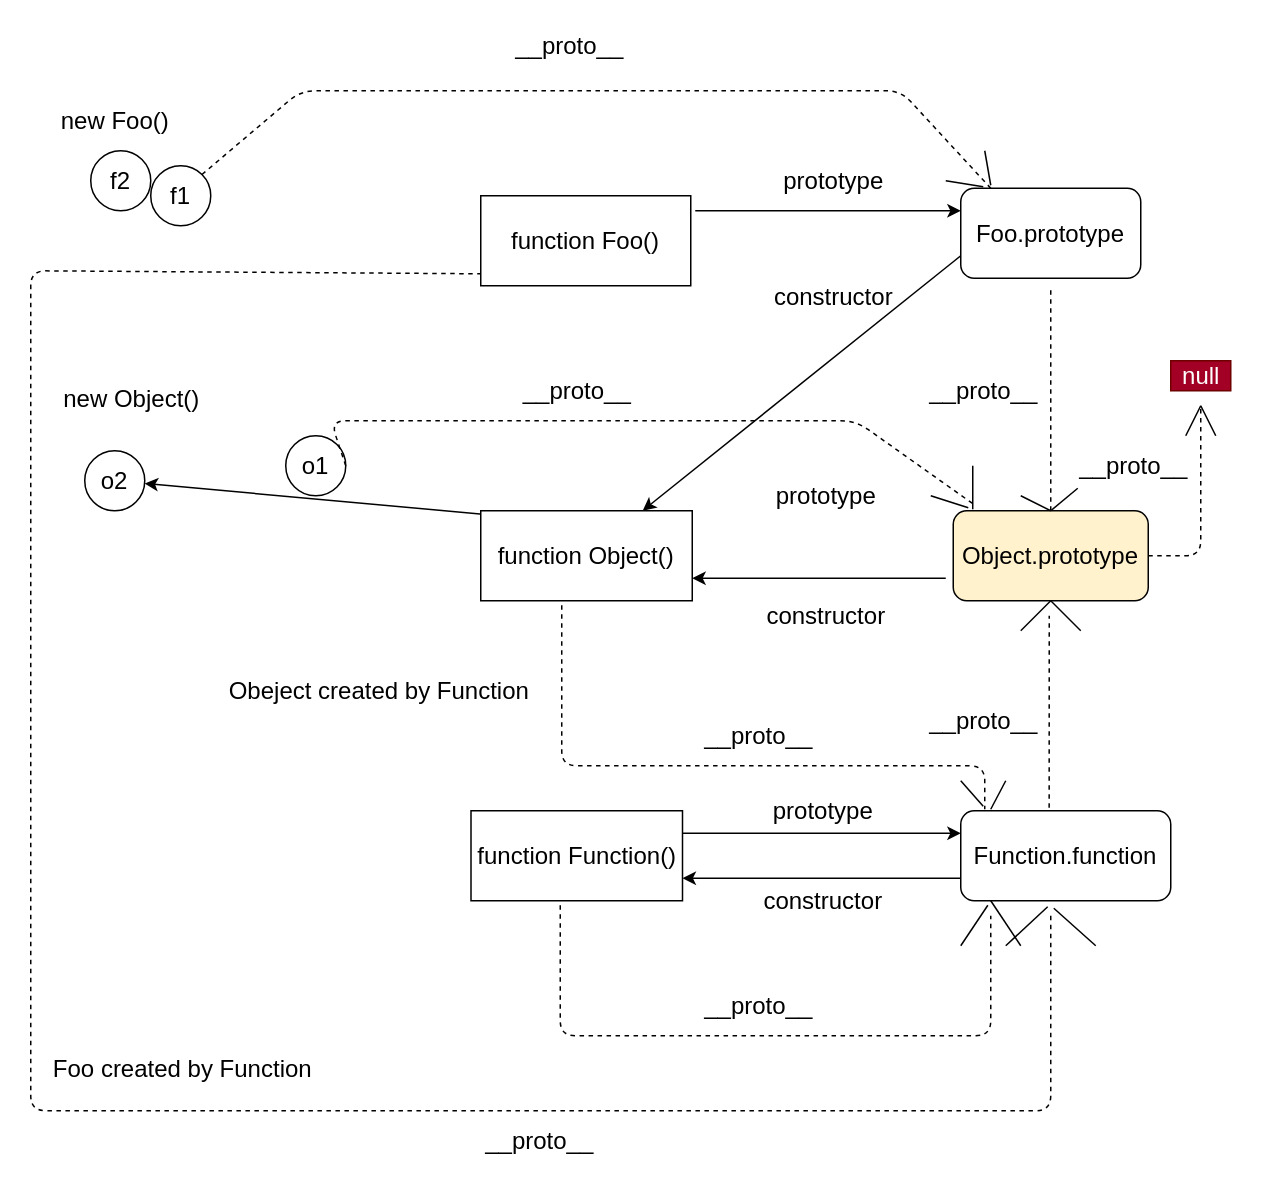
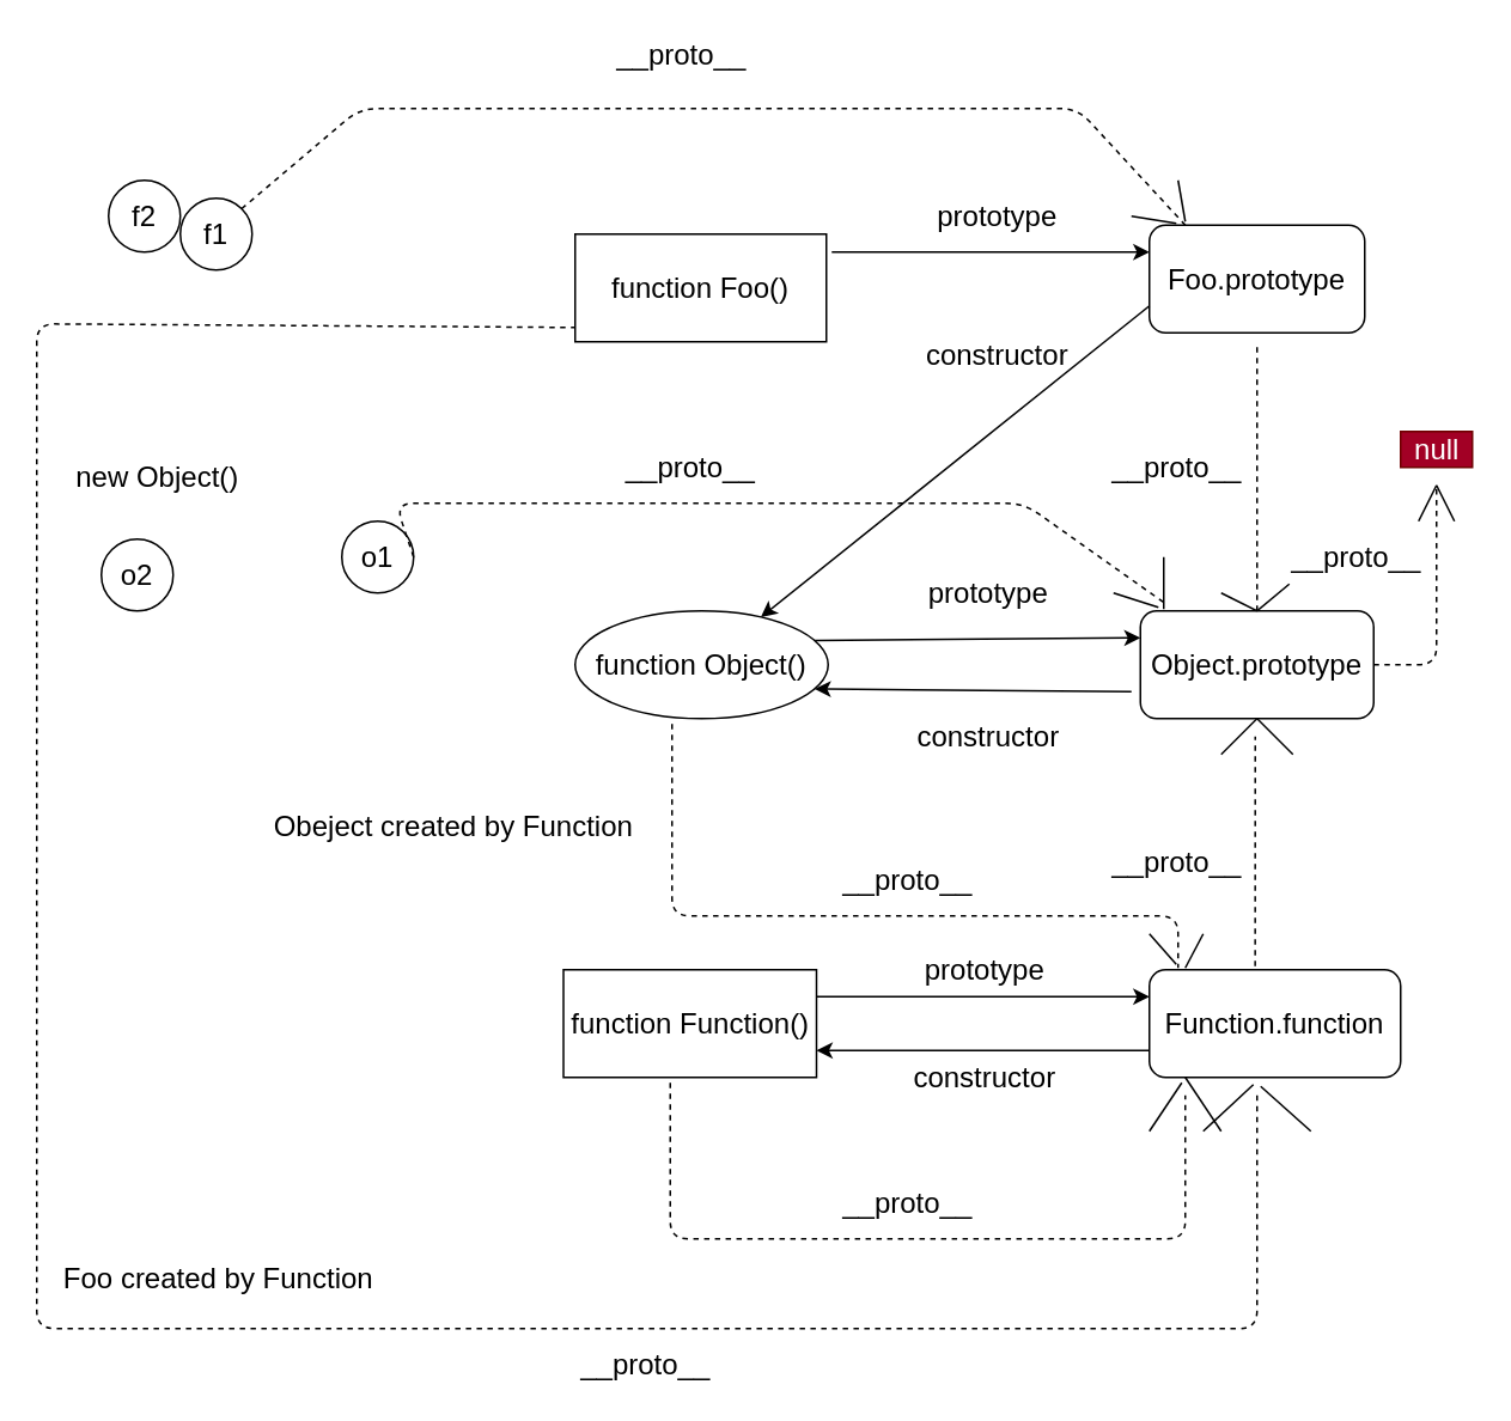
  <mxCell id="0" />
  <mxCell id="1" parent="0" />
  <mxCell id="2" value="&lt;font style=&quot;font-size: 16px&quot;&gt;function Foo()&lt;/font&gt;" style="rounded=0;whiteSpace=wrap;html=1;" parent="1" vertex="1"><mxGeometry x="320" y="130" width="140" height="60" as="geometry" /></mxCell>
  <mxCell id="3" value="&lt;font style=&quot;font-size: 16px&quot;&gt;Foo.prototype&lt;/font&gt;" style="rounded=1;whiteSpace=wrap;html=1;" parent="1" vertex="1"><mxGeometry x="640" y="125" width="120" height="60" as="geometry" /></mxCell>
  <mxCell id="4" value="" style="endArrow=classic;html=1;entryX=0;entryY=0.25;entryDx=0;entryDy=0;" parent="1" target="3" edge="1"><mxGeometry width="50" height="50" relative="1" as="geometry"><mxPoint x="463" y="140" as="sourcePoint" /><mxPoint x="440" y="340" as="targetPoint" /></mxGeometry></mxCell>
  <mxCell id="5" value="&lt;font style=&quot;font-size: 16px&quot;&gt;prototype&lt;/font&gt;" style="text;html=1;align=center;verticalAlign=middle;resizable=0;points=[];autosize=1;" parent="1" vertex="1"><mxGeometry x="515" y="110" width="80" height="20" as="geometry" /></mxCell>
  <mxCell id="6" value="" style="endArrow=classic;html=1;exitX=0;exitY=0.75;exitDx=0;exitDy=0;" parent="1" source="3" target="26" edge="1"><mxGeometry width="50" height="50" relative="1" as="geometry"><mxPoint x="390" y="400" as="sourcePoint" /><mxPoint x="466" y="170" as="targetPoint" /></mxGeometry></mxCell>
  <mxCell id="7" value="&lt;font style=&quot;font-size: 16px&quot;&gt;constructor&lt;/font&gt;" style="text;html=1;align=center;verticalAlign=middle;resizable=0;points=[];autosize=1;" parent="1" vertex="1"><mxGeometry x="510" y="187" width="90" height="20" as="geometry" /></mxCell>
  <mxCell id="8" value="&lt;font style=&quot;font-size: 16px&quot;&gt;f2&lt;/font&gt;" style="ellipse;whiteSpace=wrap;html=1;" parent="1" vertex="1"><mxGeometry x="60" y="100" width="40" height="40" as="geometry" /></mxCell>
  <mxCell id="9" value="&lt;font style=&quot;font-size: 16px&quot;&gt;f1&lt;/font&gt;" style="ellipse;whiteSpace=wrap;html=1;direction=south;" parent="1" vertex="1"><mxGeometry x="100" y="110" width="40" height="40" as="geometry" /></mxCell>
- <mxCell id="10" value="&lt;font style=&quot;font-size: 16px&quot;&gt;new Foo()&lt;/font&gt;" style="text;html=1;align=center;verticalAlign=middle;resizable=0;points=[];autosize=1;" parent="1" vertex="1"><mxGeometry x="31" y="70" width="90" height="20" as="geometry" /></mxCell>
  <mxCell id="11" value="" style="endArrow=none;dashed=1;html=1;exitX=0;exitY=0;exitDx=0;exitDy=0;" parent="1" source="9" edge="1"><mxGeometry width="50" height="50" relative="1" as="geometry"><mxPoint x="121" y="125" as="sourcePoint" /><mxPoint x="660" y="125" as="targetPoint" /><Array as="points"><mxPoint x="200" y="60" /><mxPoint x="600" y="60" /></Array></mxGeometry></mxCell>
  <mxCell id="12" value="&lt;font style=&quot;font-size: 16px&quot;&gt;__proto__&lt;/font&gt;" style="text;html=1;align=center;verticalAlign=middle;resizable=0;points=[];autosize=1;" parent="1" vertex="1"><mxGeometry x="334" y="20" width="90" height="20" as="geometry" /></mxCell>
- <mxCell id="13" value="&lt;font style=&quot;font-size: 16px&quot;&gt;Object.prototype&lt;/font&gt;" style="rounded=1;whiteSpace=wrap;html=1;fillColor=#fff2cc;" parent="1" vertex="1"><mxGeometry x="635" y="340" width="130" height="60" as="geometry" /></mxCell>
+ <mxCell id="13" value="&lt;font style=&quot;font-size: 16px&quot;&gt;Object.prototype&lt;/font&gt;" style="rounded=1;whiteSpace=wrap;html=1;" parent="1" vertex="1"><mxGeometry x="635" y="340" width="130" height="60" as="geometry" /></mxCell>
  <mxCell id="14" value="" style="endArrow=none;dashed=1;html=1;exitX=1;exitY=0.5;exitDx=0;exitDy=0;" parent="1" source="13" edge="1"><mxGeometry width="50" height="50" relative="1" as="geometry"><mxPoint x="390" y="360" as="sourcePoint" /><mxPoint x="800" y="270" as="targetPoint" /><Array as="points"><mxPoint x="800" y="370" /></Array></mxGeometry></mxCell>
  <mxCell id="15" value="&lt;font style=&quot;font-size: 16px&quot;&gt;&lt;font style=&quot;font-size: 16px&quot;&gt;__pro&lt;/font&gt;to__&lt;/font&gt;" style="text;html=1;align=center;verticalAlign=middle;resizable=0;points=[];autosize=1;" parent="1" vertex="1"><mxGeometry x="710" y="300" width="90" height="20" as="geometry" /></mxCell>
  <mxCell id="16" value="&lt;font style=&quot;font-size: 16px&quot;&gt;null&lt;/font&gt;" style="text;html=1;align=center;verticalAlign=middle;resizable=0;points=[];autosize=1;fillColor=#a20025;strokeColor=#6F0000;fontColor=#ffffff;" parent="1" vertex="1"><mxGeometry x="780" y="240" width="40" height="20" as="geometry" /></mxCell>
- <mxCell id="17" value="" style="endArrow=classic;html=1;exitX=1;exitY=0.25;exitDx=0;exitDy=0;" parent="1" source="26" target="30" edge="1"><mxGeometry width="50" height="50" relative="1" as="geometry"><mxPoint x="473" y="150" as="sourcePoint" /><mxPoint x="630" y="355" as="targetPoint" /></mxGeometry></mxCell>
+ <mxCell id="17" value="" style="endArrow=classic;html=1;exitX=1;exitY=0.25;exitDx=0;exitDy=0;entryX=0;entryY=0.25;entryDx=0;entryDy=0;" parent="1" source="26" target="13" edge="1"><mxGeometry width="50" height="50" relative="1" as="geometry"><mxPoint x="473" y="150" as="sourcePoint" /><mxPoint x="630" y="355" as="targetPoint" /></mxGeometry></mxCell>
  <mxCell id="18" value="" style="endArrow=classic;html=1;entryX=1;entryY=0.75;entryDx=0;entryDy=0;" parent="1" target="26" edge="1"><mxGeometry width="50" height="50" relative="1" as="geometry"><mxPoint x="630" y="385" as="sourcePoint" /><mxPoint x="470" y="179" as="targetPoint" /></mxGeometry></mxCell>
  <mxCell id="19" value="&lt;span style=&quot;font-size: 16px&quot;&gt;prototype&lt;/span&gt;" style="text;html=1;align=center;verticalAlign=middle;resizable=0;points=[];autosize=1;" parent="1" vertex="1"><mxGeometry x="510" y="320" width="80" height="20" as="geometry" /></mxCell>
  <mxCell id="20" value="&lt;span style=&quot;font-size: 16px&quot;&gt;constructor&lt;/span&gt;" style="text;html=1;align=center;verticalAlign=middle;resizable=0;points=[];autosize=1;" parent="1" vertex="1"><mxGeometry x="505" y="400" width="90" height="20" as="geometry" /></mxCell>
  <mxCell id="21" value="" style="endArrow=none;html=1;" parent="1" edge="1"><mxGeometry width="50" height="50" relative="1" as="geometry"><mxPoint x="790" y="290" as="sourcePoint" /><mxPoint x="800" y="270" as="targetPoint" /></mxGeometry></mxCell>
  <mxCell id="22" value="" style="endArrow=none;html=1;" parent="1" edge="1"><mxGeometry width="50" height="50" relative="1" as="geometry"><mxPoint x="810" y="290" as="sourcePoint" /><mxPoint x="800" y="270" as="targetPoint" /></mxGeometry></mxCell>
  <mxCell id="23" value="" style="endArrow=none;html=1;" parent="1" edge="1"><mxGeometry width="50" height="50" relative="1" as="geometry"><mxPoint x="656" y="100" as="sourcePoint" /><mxPoint x="660" y="123" as="targetPoint" /></mxGeometry></mxCell>
  <mxCell id="24" value="" style="endArrow=none;html=1;entryX=0.125;entryY=-0.017;entryDx=0;entryDy=0;entryPerimeter=0;" parent="1" target="3" edge="1"><mxGeometry width="50" height="50" relative="1" as="geometry"><mxPoint x="630" y="120" as="sourcePoint" /><mxPoint x="470" y="310" as="targetPoint" /></mxGeometry></mxCell>
  <mxCell id="25" value="" style="endArrow=none;dashed=1;html=1;exitX=0.5;exitY=0;exitDx=0;exitDy=0;" parent="1" source="13" edge="1"><mxGeometry width="50" height="50" relative="1" as="geometry"><mxPoint x="420" y="360" as="sourcePoint" /><mxPoint x="700" y="190" as="targetPoint" /></mxGeometry></mxCell>
- <mxCell id="26" value="&lt;font style=&quot;font-size: 16px&quot;&gt;function Object()&lt;/font&gt;" style="rounded=0;whiteSpace=wrap;html=1;" parent="1" vertex="1"><mxGeometry x="320" y="340" width="141" height="60" as="geometry" /></mxCell>
+ <mxCell id="26" value="&lt;font style=&quot;font-size: 16px&quot;&gt;function Object()&lt;/font&gt;" style="ellipse;whiteSpace=wrap;html=1;" parent="1" vertex="1"><mxGeometry x="320" y="340" width="141" height="60" as="geometry" /></mxCell>
  <mxCell id="27" value="&lt;font style=&quot;font-size: 16px&quot;&gt;__pro&lt;/font&gt;&lt;span style=&quot;font-size: 16px&quot;&gt;to__&lt;/span&gt;" style="text;html=1;align=center;verticalAlign=middle;resizable=0;points=[];autosize=1;" parent="1" vertex="1"><mxGeometry x="610" y="250" width="90" height="20" as="geometry" /></mxCell>
  <mxCell id="28" value="" style="endArrow=none;html=1;entryX=0.5;entryY=0;entryDx=0;entryDy=0;" parent="1" target="13" edge="1"><mxGeometry width="50" height="50" relative="1" as="geometry"><mxPoint x="680" y="330" as="sourcePoint" /><mxPoint x="470" y="310" as="targetPoint" /></mxGeometry></mxCell>
  <mxCell id="29" value="" style="endArrow=none;html=1;entryX=0.5;entryY=0;entryDx=0;entryDy=0;exitX=0.089;exitY=1.25;exitDx=0;exitDy=0;exitPerimeter=0;" parent="1" source="15" target="13" edge="1"><mxGeometry width="50" height="50" relative="1" as="geometry"><mxPoint x="420" y="360" as="sourcePoint" /><mxPoint x="470" y="310" as="targetPoint" /></mxGeometry></mxCell>
  <mxCell id="30" value="&lt;font style=&quot;font-size: 16px&quot;&gt;o2&lt;/font&gt;" style="ellipse;whiteSpace=wrap;html=1;" parent="1" vertex="1"><mxGeometry x="56" y="300" width="40" height="40" as="geometry" /></mxCell>
  <mxCell id="31" value="&lt;span style=&quot;font-size: 16px&quot;&gt;o1&lt;/span&gt;" style="ellipse;whiteSpace=wrap;html=1;direction=south;" parent="1" vertex="1"><mxGeometry x="190" y="290" width="40" height="40" as="geometry" /></mxCell>
  <mxCell id="32" value="&lt;span style=&quot;font-size: 16px&quot;&gt;new Object()&lt;/span&gt;" style="text;html=1;align=center;verticalAlign=middle;resizable=0;points=[];autosize=1;" parent="1" vertex="1"><mxGeometry x="32" y="255" width="110" height="20" as="geometry" /></mxCell>
  <mxCell id="33" value="" style="endArrow=none;dashed=1;html=1;exitX=0.5;exitY=0;exitDx=0;exitDy=0;entryX=0.108;entryY=-0.067;entryDx=0;entryDy=0;entryPerimeter=0;" parent="1" source="31" target="13" edge="1"><mxGeometry width="50" height="50" relative="1" as="geometry"><mxPoint x="144.142" y="125.858" as="sourcePoint" /><mxPoint x="670" y="135" as="targetPoint" /><Array as="points"><mxPoint x="220" y="280" /><mxPoint x="570" y="280" /></Array></mxGeometry></mxCell>
  <mxCell id="34" value="" style="endArrow=none;html=1;entryX=0.077;entryY=-0.033;entryDx=0;entryDy=0;entryPerimeter=0;" parent="1" target="13" edge="1"><mxGeometry width="50" height="50" relative="1" as="geometry"><mxPoint x="620" y="330" as="sourcePoint" /><mxPoint x="470" y="310" as="targetPoint" /></mxGeometry></mxCell>
  <mxCell id="35" value="" style="endArrow=none;html=1;" parent="1" edge="1"><mxGeometry width="50" height="50" relative="1" as="geometry"><mxPoint x="648" y="310" as="sourcePoint" /><mxPoint x="648" y="339" as="targetPoint" /></mxGeometry></mxCell>
  <mxCell id="36" value="&lt;span style=&quot;font-size: 16px&quot;&gt;__proto__&lt;/span&gt;" style="text;html=1;align=center;verticalAlign=middle;resizable=0;points=[];autosize=1;" parent="1" vertex="1"><mxGeometry x="339" y="250" width="90" height="20" as="geometry" /></mxCell>
  <mxCell id="37" value="&lt;font style=&quot;font-size: 16px&quot;&gt;function Function()&lt;/font&gt;" style="rounded=0;whiteSpace=wrap;html=1;" parent="1" vertex="1"><mxGeometry x="313.5" y="540" width="141" height="60" as="geometry" /></mxCell>
  <mxCell id="38" value="&lt;font style=&quot;font-size: 16px&quot;&gt;Function.function&lt;/font&gt;" style="rounded=1;whiteSpace=wrap;html=1;" parent="1" vertex="1"><mxGeometry x="640" y="540" width="140" height="60" as="geometry" /></mxCell>
  <mxCell id="39" value="" style="endArrow=none;dashed=1;html=1;exitX=0.421;exitY=-0.033;exitDx=0;exitDy=0;exitPerimeter=0;" parent="1" source="38" edge="1"><mxGeometry width="50" height="50" relative="1" as="geometry"><mxPoint x="710" y="350" as="sourcePoint" /><mxPoint x="699" y="410" as="targetPoint" /></mxGeometry></mxCell>
  <mxCell id="40" value="" style="endArrow=none;html=1;entryX=0.5;entryY=1;entryDx=0;entryDy=0;" parent="1" target="13" edge="1"><mxGeometry width="50" height="50" relative="1" as="geometry"><mxPoint x="680" y="420" as="sourcePoint" /><mxPoint x="490" y="440" as="targetPoint" /></mxGeometry></mxCell>
  <mxCell id="41" value="" style="endArrow=none;html=1;" parent="1" edge="1"><mxGeometry width="50" height="50" relative="1" as="geometry"><mxPoint x="720" y="420" as="sourcePoint" /><mxPoint x="700" y="400" as="targetPoint" /></mxGeometry></mxCell>
  <mxCell id="42" value="&lt;font style=&quot;font-size: 16px&quot;&gt;__pro&lt;/font&gt;&lt;span style=&quot;font-size: 16px&quot;&gt;to__&lt;/span&gt;" style="text;html=1;align=center;verticalAlign=middle;resizable=0;points=[];autosize=1;" parent="1" vertex="1"><mxGeometry x="610" y="470" width="90" height="20" as="geometry" /></mxCell>
  <mxCell id="43" value="" style="endArrow=none;dashed=1;html=1;entryX=0;entryY=0.867;entryDx=0;entryDy=0;entryPerimeter=0;" parent="1" target="2" edge="1"><mxGeometry width="50" height="50" relative="1" as="geometry"><mxPoint x="700" y="610" as="sourcePoint" /><mxPoint x="430" y="320" as="targetPoint" /><Array as="points"><mxPoint x="700" y="740" /><mxPoint x="20" y="740" /><mxPoint x="20" y="180" /></Array></mxGeometry></mxCell>
  <mxCell id="44" value="Foo created by Function" style="edgeLabel;html=1;align=center;verticalAlign=middle;resizable=0;points=[];rotation=0;fontSize=16;" parent="43" vertex="1" connectable="0"><mxGeometry x="0.186" y="-1" relative="1" as="geometry"><mxPoint x="99" y="151" as="offset" /></mxGeometry></mxCell>
  <mxCell id="45" value="" style="endArrow=none;html=1;exitX=0.414;exitY=1.067;exitDx=0;exitDy=0;exitPerimeter=0;" parent="1" source="38" edge="1"><mxGeometry width="50" height="50" relative="1" as="geometry"><mxPoint x="380" y="500" as="sourcePoint" /><mxPoint x="670" y="630" as="targetPoint" /></mxGeometry></mxCell>
  <mxCell id="46" value="" style="endArrow=none;html=1;entryX=0.443;entryY=1.083;entryDx=0;entryDy=0;entryPerimeter=0;" parent="1" target="38" edge="1"><mxGeometry width="50" height="50" relative="1" as="geometry"><mxPoint x="730" y="630" as="sourcePoint" /><mxPoint x="430" y="450" as="targetPoint" /></mxGeometry></mxCell>
  <mxCell id="47" value="&lt;font style=&quot;font-size: 16px&quot;&gt;__pro&lt;/font&gt;&lt;span style=&quot;font-size: 16px&quot;&gt;to__&lt;/span&gt;" style="text;html=1;align=center;verticalAlign=middle;resizable=0;points=[];autosize=1;" parent="1" vertex="1"><mxGeometry x="313.5" y="750" width="90" height="20" as="geometry" /></mxCell>
  <mxCell id="48" value="" style="endArrow=classic;html=1;exitX=1;exitY=0.25;exitDx=0;exitDy=0;entryX=0;entryY=0.25;entryDx=0;entryDy=0;" parent="1" source="37" target="38" edge="1"><mxGeometry width="50" height="50" relative="1" as="geometry"><mxPoint x="471" y="365" as="sourcePoint" /><mxPoint x="645" y="365" as="targetPoint" /></mxGeometry></mxCell>
  <mxCell id="49" value="prototype" style="text;html=1;align=center;verticalAlign=middle;resizable=0;points=[];autosize=1;fontSize=16;" parent="1" vertex="1"><mxGeometry x="508" y="530" width="80" height="20" as="geometry" /></mxCell>
  <mxCell id="50" value="" style="endArrow=classic;html=1;entryX=1;entryY=0.75;entryDx=0;entryDy=0;exitX=0;exitY=0.75;exitDx=0;exitDy=0;" parent="1" source="38" target="37" edge="1"><mxGeometry width="50" height="50" relative="1" as="geometry"><mxPoint x="640" y="395" as="sourcePoint" /><mxPoint x="471" y="395" as="targetPoint" /></mxGeometry></mxCell>
  <mxCell id="51" value="constructor" style="text;html=1;align=center;verticalAlign=middle;resizable=0;points=[];autosize=1;fontSize=16;" parent="1" vertex="1"><mxGeometry x="503" y="590" width="90" height="20" as="geometry" /></mxCell>
  <mxCell id="52" value="" style="endArrow=none;dashed=1;html=1;fontSize=16;exitX=0.422;exitY=1.05;exitDx=0;exitDy=0;exitPerimeter=0;" parent="1" source="37" edge="1"><mxGeometry width="50" height="50" relative="1" as="geometry"><mxPoint x="390" y="560" as="sourcePoint" /><mxPoint x="660" y="610" as="targetPoint" /><Array as="points"><mxPoint x="373" y="690" /><mxPoint x="660" y="690" /></Array></mxGeometry></mxCell>
  <mxCell id="53" value="" style="endArrow=none;html=1;fontSize=16;exitX=0.129;exitY=1.05;exitDx=0;exitDy=0;exitPerimeter=0;" parent="1" source="38" edge="1"><mxGeometry width="50" height="50" relative="1" as="geometry"><mxPoint x="390" y="560" as="sourcePoint" /><mxPoint x="640" y="630" as="targetPoint" /></mxGeometry></mxCell>
  <mxCell id="54" value="" style="endArrow=none;html=1;fontSize=16;entryX=0.143;entryY=1;entryDx=0;entryDy=0;entryPerimeter=0;" parent="1" target="38" edge="1"><mxGeometry width="50" height="50" relative="1" as="geometry"><mxPoint x="680" y="630" as="sourcePoint" /><mxPoint x="440" y="510" as="targetPoint" /></mxGeometry></mxCell>
  <mxCell id="55" value="__proto__" style="text;html=1;align=center;verticalAlign=middle;resizable=0;points=[];autosize=1;fontSize=16;" parent="1" vertex="1"><mxGeometry x="460" y="660" width="90" height="20" as="geometry" /></mxCell>
  <mxCell id="56" value="" style="endArrow=none;dashed=1;html=1;fontSize=16;exitX=0.383;exitY=1.05;exitDx=0;exitDy=0;exitPerimeter=0;" parent="1" source="26" edge="1"><mxGeometry width="50" height="50" relative="1" as="geometry"><mxPoint x="380" y="420" as="sourcePoint" /><mxPoint x="656" y="539" as="targetPoint" /><Array as="points"><mxPoint x="374" y="510" /><mxPoint x="656" y="510" /></Array></mxGeometry></mxCell>
  <mxCell id="57" value="" style="endArrow=none;html=1;fontSize=16;exitX=0.107;exitY=-0.05;exitDx=0;exitDy=0;exitPerimeter=0;" parent="1" source="38" edge="1"><mxGeometry width="50" height="50" relative="1" as="geometry"><mxPoint x="380" y="420" as="sourcePoint" /><mxPoint x="640" y="520" as="targetPoint" /></mxGeometry></mxCell>
  <mxCell id="58" value="" style="endArrow=none;html=1;fontSize=16;" parent="1" edge="1"><mxGeometry width="50" height="50" relative="1" as="geometry"><mxPoint x="660" y="539" as="sourcePoint" /><mxPoint x="670" y="520" as="targetPoint" /></mxGeometry></mxCell>
  <mxCell id="59" value="Obeject created by Function" style="text;html=1;align=center;verticalAlign=middle;resizable=0;points=[];autosize=1;fontSize=16;" parent="1" vertex="1"><mxGeometry x="142" y="450" width="220" height="20" as="geometry" /></mxCell>
  <mxCell id="60" value="__proto__" style="text;html=1;align=center;verticalAlign=middle;resizable=0;points=[];autosize=1;fontSize=16;" parent="1" vertex="1"><mxGeometry x="460" y="480" width="90" height="20" as="geometry" /></mxCell>
